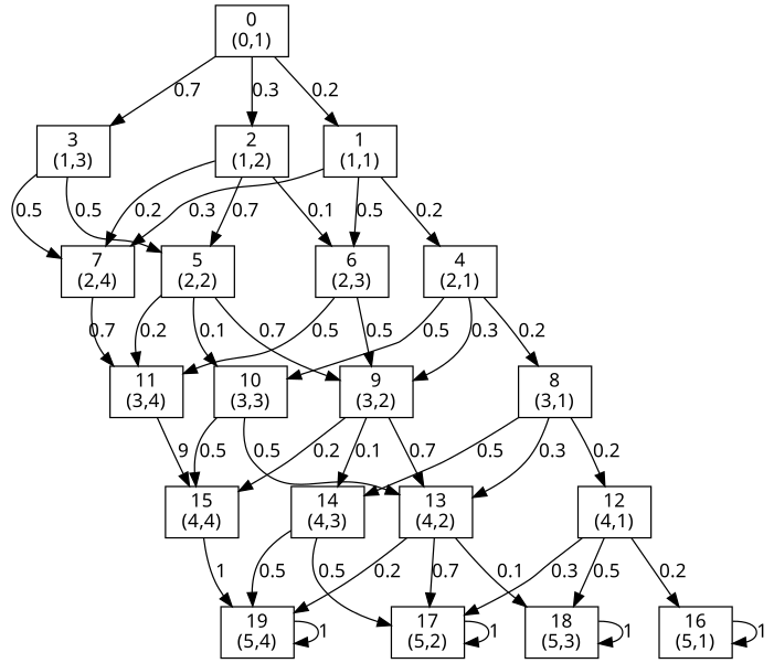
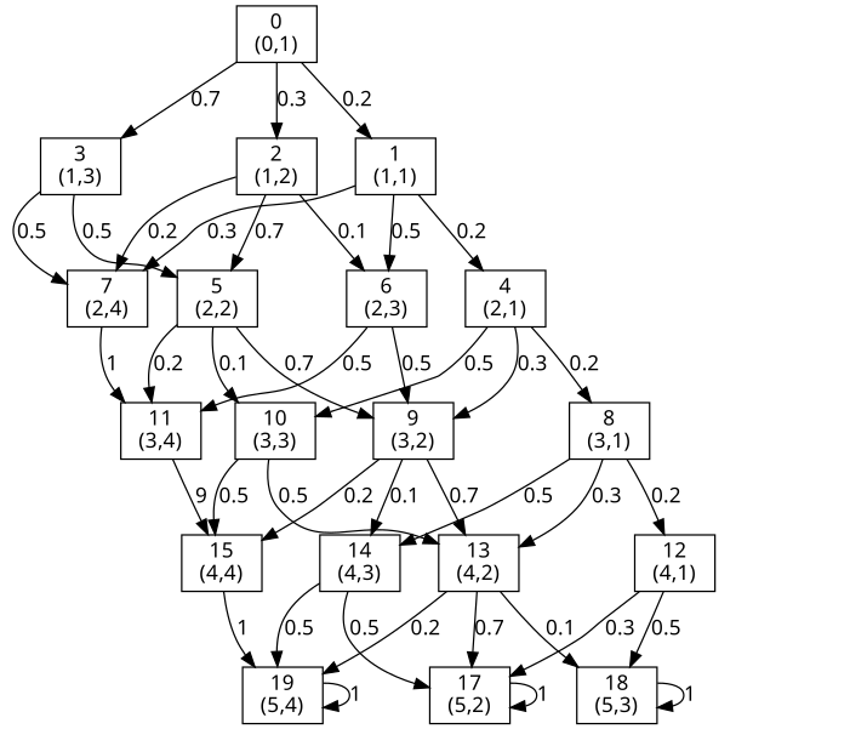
  digraph {
    fontname="Noto Sans"
    node [fontname="Noto Sans" shape=box]
    edge [fontname="Noto Sans"]
    n1 [label="0\n(0,1)"]
    n2 [label="1\n(1,1)"]
    n3 [label="2\n(1,2)"]
    n4 [label="3\n(1,3)"]
    n5 [label="4\n(2,1)"]
    n6 [label="6\n(2,3)"]
    n7 [label="7\n(2,4)"]
    n8 [label="5\n(2,2)"]
    n9 [label="8\n(3,1)"]
    n10 [label="9\n(3,2)"]
    n11 [label="10\n(3,3)"]
    n12 [label="11\n(3,4)"]
    n13 [label="12\n(4,1)"]
    n14 [label="13\n(4,2)"]
    n15 [label="14\n(4,3)"]
    n16 [label="15\n(4,4)"]
-   n17 [label="16\n(5,1)"]
    n18 [label="17\n(5,2)"]
    n19 [label="18\n(5,3)"]
    n20 [label="19\n(5,4)"]
    n1 -> n2 [label=0.2]
    n1 -> n3 [label=0.3]
    n1 -> n4 [label=0.7]
    n2 -> n5 [label=0.2]
    n2 -> n6 [label=0.5]
    n2 -> n7 [label=0.3]
    n3 -> n6 [label=0.1]
    n3 -> n7 [label=0.2]
    n3 -> n8 [label=0.7]
    n4 -> n7 [label=0.5]
    n4 -> n8 [label=0.5]
    n5 -> n9 [label=0.2]
    n5 -> n10 [label=0.3]
    n5 -> n11 [label=0.5]
    n6 -> n10 [label=0.5]
    n6 -> n12 [label=0.5]
-   n7 -> n12 [label=0.7]
+   n7 -> n12 [label=1]
    n8 -> n10 [label=0.7]
    n8 -> n11 [label=0.1]
    n8 -> n12 [label=0.2]
    n9 -> n13 [label=0.2]
    n9 -> n14 [label=0.3]
    n9 -> n15 [label=0.5]
    n10 -> n14 [label=0.7]
    n10 -> n15 [label=0.1]
    n10 -> n16 [label=0.2]
    n11 -> n14 [label=0.5]
    n11 -> n16 [label=0.5]
    n12 -> n16 [label=9]
-   n13 -> n17 [label=0.2]
    n13 -> n18 [label=0.3]
    n13 -> n19 [label=0.5]
    n14 -> n18 [label=0.7]
    n14 -> n19 [label=0.1]
    n14 -> n20 [label=0.2]
    n15 -> n18 [label=0.5]
    n15 -> n20 [label=0.5]
    n16 -> n20 [label=1]
-   n17 -> n17 [label=1]
    n18 -> n18 [label=1]
    n19 -> n19 [label=1]
    n20 -> n20 [label=1]
  }
